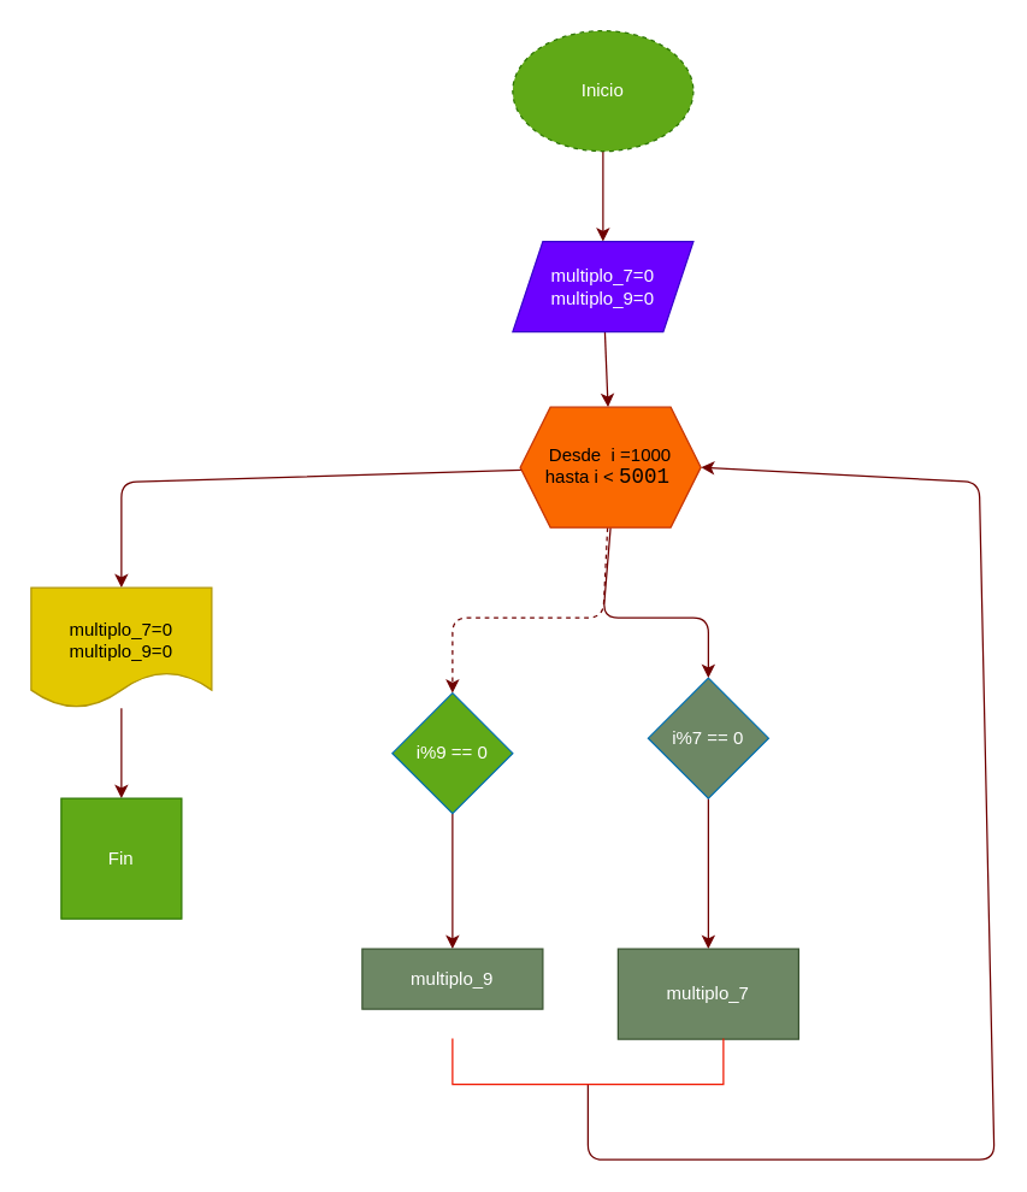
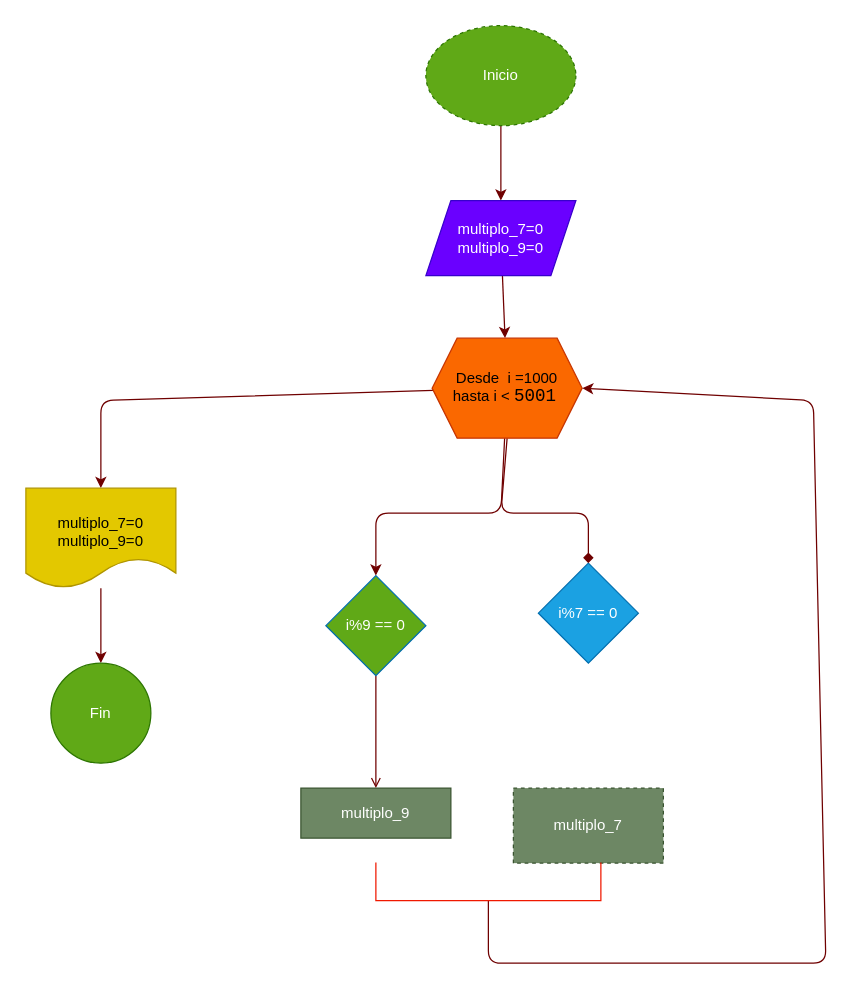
  <mxCell id="0" />
  <mxCell id="1" parent="0" />
- <mxCell id="2" value="" style="edgeStyle=none;html=1;fillColor=#a20025;strokeColor=#6F0000;" parent="1" source="3" target="11" edge="1"><mxGeometry relative="1" as="geometry" /></mxCell>
- <mxCell id="3" value="i%7 == 0" style="rhombus;whiteSpace=wrap;html=1;fillColor=#6d8764;fontColor=#ffffff;strokeColor=#006EAF;" parent="1" vertex="1"><mxGeometry x="430" y="450" width="80" height="80" as="geometry" /></mxCell>
- <mxCell id="4" value="" style="edgeStyle=none;html=1;fillColor=#a20025;strokeColor=#6F0000;" parent="1" source="5" target="10" edge="1"><mxGeometry relative="1" as="geometry" /></mxCell>
+ <mxCell id="3" value="i%7 == 0" style="rhombus;whiteSpace=wrap;html=1;fillColor=#1ba1e2;fontColor=#ffffff;strokeColor=#006EAF;" parent="1" vertex="1"><mxGeometry x="430" y="450" width="80" height="80" as="geometry" /></mxCell>
+ <mxCell id="4" value="" style="edgeStyle=none;html=1;fillColor=#a20025;strokeColor=#6F0000;endArrow=open;" parent="1" source="5" target="10" edge="1"><mxGeometry relative="1" as="geometry" /></mxCell>
  <mxCell id="5" value="i%9 == 0" style="rhombus;whiteSpace=wrap;html=1;fillColor=#60a917;fontColor=#ffffff;strokeColor=#006EAF;" parent="1" vertex="1"><mxGeometry x="260" y="460" width="80" height="80" as="geometry" /></mxCell>
- <mxCell id="6" style="edgeStyle=none;html=1;entryX=0.5;entryY=0;entryDx=0;entryDy=0;exitX=0.5;exitY=1;exitDx=0;exitDy=0;fillColor=#a20025;strokeColor=#6F0000;" parent="1" source="9" target="3" edge="1"><mxGeometry relative="1" as="geometry"><Array as="points"><mxPoint x="400" y="410" /><mxPoint x="470" y="410" /></Array></mxGeometry></mxCell>
- <mxCell id="7" style="edgeStyle=none;html=1;entryX=0.5;entryY=0;entryDx=0;entryDy=0;fillColor=#a20025;strokeColor=#6F0000;dashed=1;" parent="1" source="9" target="5" edge="1"><mxGeometry relative="1" as="geometry"><Array as="points"><mxPoint x="400" y="410" /><mxPoint x="300" y="410" /></Array></mxGeometry></mxCell>
+ <mxCell id="6" style="edgeStyle=none;html=1;entryX=0.5;entryY=0;entryDx=0;entryDy=0;exitX=0.5;exitY=1;exitDx=0;exitDy=0;fillColor=#a20025;strokeColor=#6F0000;endArrow=diamond;" parent="1" source="9" target="3" edge="1"><mxGeometry relative="1" as="geometry"><Array as="points"><mxPoint x="400" y="410" /><mxPoint x="470" y="410" /></Array></mxGeometry></mxCell>
+ <mxCell id="7" style="edgeStyle=none;html=1;entryX=0.5;entryY=0;entryDx=0;entryDy=0;fillColor=#a20025;strokeColor=#6F0000;" parent="1" source="9" target="5" edge="1"><mxGeometry relative="1" as="geometry"><Array as="points"><mxPoint x="400" y="410" /><mxPoint x="300" y="410" /></Array></mxGeometry></mxCell>
  <mxCell id="8" style="edgeStyle=none;html=1;fillColor=#a20025;strokeColor=#6F0000;" parent="1" source="9" target="19" edge="1"><mxGeometry relative="1" as="geometry"><mxPoint x="80" y="430" as="targetPoint" /><Array as="points"><mxPoint x="80" y="320" /></Array></mxGeometry></mxCell>
  <mxCell id="9" value="Desde&amp;nbsp; i =1000&lt;br&gt;hasta i &amp;lt;&lt;span style=&quot;&quot;&gt;&#09;&lt;/span&gt;&lt;span style=&quot;font-family: Consolas, &amp;quot;Courier New&amp;quot;, monospace; font-size: 14px;&quot;&gt;5001&lt;/span&gt;&lt;span style=&quot;background-color: initial;&quot;&gt;&amp;nbsp;&lt;/span&gt;" style="shape=hexagon;perimeter=hexagonPerimeter2;whiteSpace=wrap;html=1;fixedSize=1;size=20;fillColor=#fa6800;fontColor=#000000;strokeColor=#C73500;" parent="1" vertex="1"><mxGeometry x="345" y="270" width="120" height="80" as="geometry" /></mxCell>
  <mxCell id="10" value="multiplo_9" style="whiteSpace=wrap;html=1;fillColor=#6d8764;fontColor=#ffffff;strokeColor=#3A5431;" parent="1" vertex="1"><mxGeometry x="240" y="630" width="120" height="40" as="geometry" /></mxCell>
- <mxCell id="11" value="multiplo_7" style="whiteSpace=wrap;html=1;fillColor=#6d8764;fontColor=#ffffff;strokeColor=#3A5431;" parent="1" vertex="1"><mxGeometry x="410" y="630" width="120" height="60" as="geometry" /></mxCell>
+ <mxCell id="11" value="multiplo_7" style="whiteSpace=wrap;html=1;fillColor=#6d8764;fontColor=#ffffff;strokeColor=#3A5431;dashed=1;" parent="1" vertex="1"><mxGeometry x="410" y="630" width="120" height="60" as="geometry" /></mxCell>
  <mxCell id="12" value="" style="edgeStyle=none;html=1;fillColor=#a20025;strokeColor=#6F0000;" parent="1" source="13" target="15" edge="1"><mxGeometry relative="1" as="geometry" /></mxCell>
  <mxCell id="13" value="Inicio" style="ellipse;whiteSpace=wrap;html=1;fillColor=#60a917;fontColor=#ffffff;strokeColor=#2D7600;dashed=1;" parent="1" vertex="1"><mxGeometry x="340" y="20" width="120" height="80" as="geometry" /></mxCell>
  <mxCell id="14" value="" style="edgeStyle=none;html=1;fillColor=#a20025;strokeColor=#6F0000;" parent="1" source="15" target="9" edge="1"><mxGeometry relative="1" as="geometry" /></mxCell>
  <mxCell id="15" value="multiplo_7=0&lt;br&gt;multiplo_9=0" style="shape=parallelogram;perimeter=parallelogramPerimeter;whiteSpace=wrap;html=1;fixedSize=1;fillColor=#6a00ff;fontColor=#ffffff;strokeColor=#3700CC;" parent="1" vertex="1"><mxGeometry x="340" y="160" width="120" height="60" as="geometry" /></mxCell>
  <mxCell id="16" style="edgeStyle=none;html=1;exitX=0.5;exitY=1;exitDx=0;exitDy=0;entryX=1;entryY=0.5;entryDx=0;entryDy=0;fillColor=#a20025;strokeColor=#6F0000;" parent="1" source="17" target="9" edge="1"><mxGeometry relative="1" as="geometry"><mxPoint x="660" y="320" as="targetPoint" /><Array as="points"><mxPoint x="390" y="770" /><mxPoint x="660" y="770" /><mxPoint x="650" y="320" /></Array></mxGeometry></mxCell>
  <mxCell id="17" value="" style="shape=partialRectangle;whiteSpace=wrap;html=1;bottom=1;right=1;left=1;top=0;fillColor=none;routingCenterX=-0.5;strokeColor=#F01800;" parent="1" vertex="1"><mxGeometry x="300" y="690" width="180" height="30" as="geometry" /></mxCell>
  <mxCell id="18" value="" style="edgeStyle=none;html=1;fontColor=#FFFFFF;fillColor=#a20025;strokeColor=#6F0000;" edge="1" parent="1" source="19" target="20"><mxGeometry relative="1" as="geometry" /></mxCell>
  <mxCell id="19" value="&lt;br&gt;&lt;span style=&quot;font-family: Helvetica; font-size: 12px; font-style: normal; font-variant-ligatures: normal; font-variant-caps: normal; font-weight: 400; letter-spacing: normal; orphans: 2; text-align: center; text-indent: 0px; text-transform: none; widows: 2; word-spacing: 0px; -webkit-text-stroke-width: 0px; text-decoration-thickness: initial; text-decoration-style: initial; text-decoration-color: initial; float: none; display: inline !important;&quot;&gt;multiplo_7=0&lt;/span&gt;&lt;br style=&quot;border-color: rgb(0, 0, 0); font-family: Helvetica; font-size: 12px; font-style: normal; font-variant-ligatures: normal; font-variant-caps: normal; font-weight: 400; letter-spacing: normal; orphans: 2; text-align: center; text-indent: 0px; text-transform: none; widows: 2; word-spacing: 0px; -webkit-text-stroke-width: 0px; text-decoration-thickness: initial; text-decoration-style: initial; text-decoration-color: initial;&quot;&gt;&lt;span style=&quot;font-family: Helvetica; font-size: 12px; font-style: normal; font-variant-ligatures: normal; font-variant-caps: normal; font-weight: 400; letter-spacing: normal; orphans: 2; text-align: center; text-indent: 0px; text-transform: none; widows: 2; word-spacing: 0px; -webkit-text-stroke-width: 0px; text-decoration-thickness: initial; text-decoration-style: initial; text-decoration-color: initial; float: none; display: inline !important;&quot;&gt;multiplo_9=0&lt;/span&gt;" style="shape=document;whiteSpace=wrap;html=1;boundedLbl=1;fillColor=#e3c800;fontColor=#000000;strokeColor=#B09500;" parent="1" vertex="1"><mxGeometry x="20" y="390" width="120" height="80" as="geometry" /></mxCell>
- <mxCell id="20" value="Fin" style="whiteSpace=wrap;html=1;fillColor=#60a917;fontColor=#ffffff;strokeColor=#2D7600;rounded=0;" vertex="1" parent="1"><mxGeometry x="40" y="530" width="80" height="80" as="geometry" /></mxCell>
+ <mxCell id="20" value="Fin" style="ellipse;whiteSpace=wrap;html=1;fillColor=#60a917;fontColor=#ffffff;strokeColor=#2D7600;" vertex="1" parent="1"><mxGeometry x="40" y="530" width="80" height="80" as="geometry" /></mxCell>
